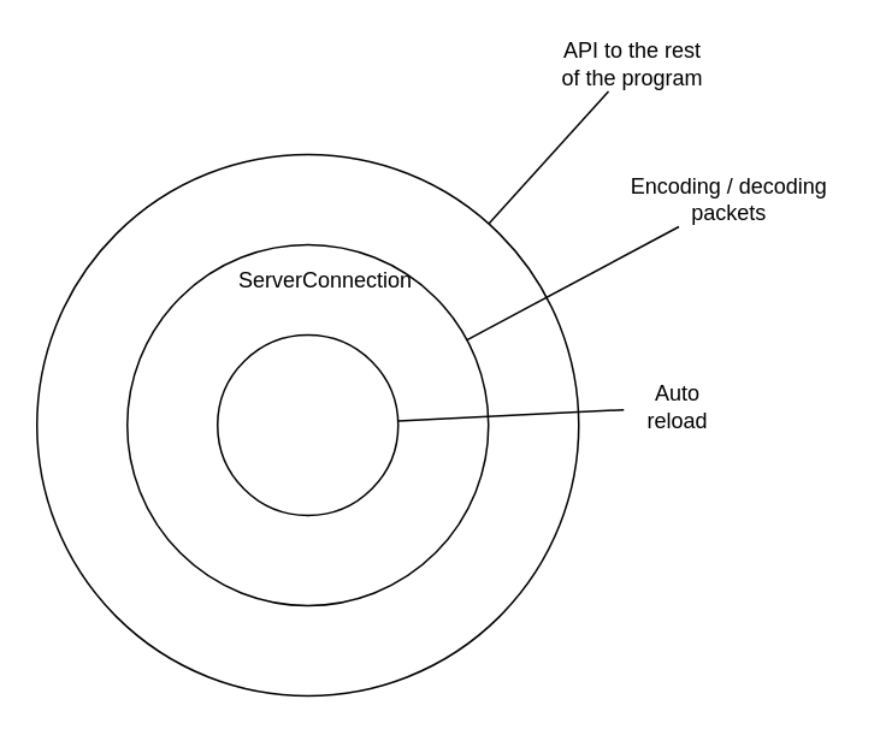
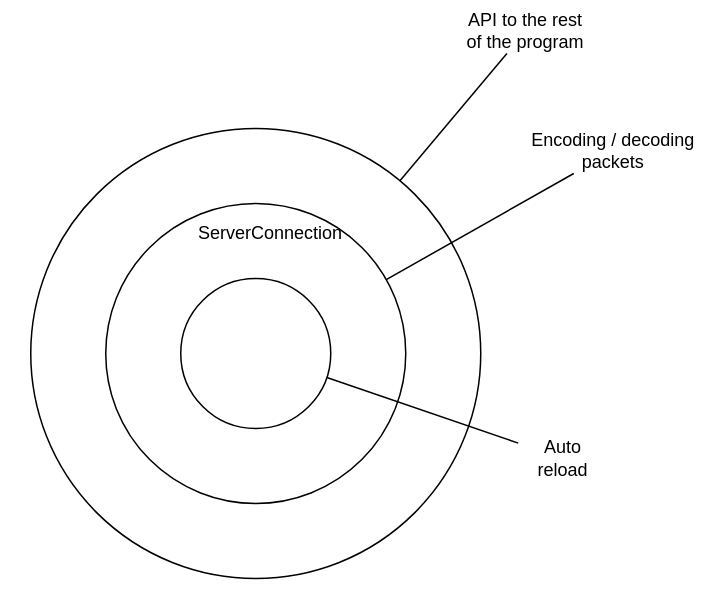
  <mxCell id="0" />
  <mxCell id="1" parent="0" />
  <mxCell id="2" value="" style="ellipse;whiteSpace=wrap;html=1;aspect=fixed;" vertex="1" parent="1"><mxGeometry x="20" y="85" width="300" height="300" as="geometry" /></mxCell>
  <mxCell id="3" value="" style="ellipse;whiteSpace=wrap;html=1;aspect=fixed;" vertex="1" parent="1"><mxGeometry x="70" y="135" width="200" height="200" as="geometry" /></mxCell>
  <mxCell id="4" value="" style="ellipse;whiteSpace=wrap;html=1;aspect=fixed;" vertex="1" parent="1"><mxGeometry x="120" y="185" width="100" height="100" as="geometry" /></mxCell>
  <mxCell id="5" value="ServerConnection" style="text;html=1;align=center;verticalAlign=middle;whiteSpace=wrap;rounded=0;" vertex="1" parent="1"><mxGeometry x="150" y="140" width="60" height="30" as="geometry" /></mxCell>
  <mxCell id="6" value="" style="endArrow=none;html=1;rounded=0;" edge="1" parent="1" source="2" target="7"><mxGeometry width="50" height="50" relative="1" as="geometry"><mxPoint x="285" y="195" as="sourcePoint" /><mxPoint x="335" y="35" as="targetPoint" /></mxGeometry></mxCell>
- <mxCell id="7" value="API to the rest of the program" style="text;html=1;align=center;verticalAlign=middle;whiteSpace=wrap;rounded=0;" vertex="1" parent="1"><mxGeometry x="305" y="20" width="90" height="30" as="geometry" /></mxCell>
+ <mxCell id="7" value="API to the rest of the program" style="text;html=1;align=center;verticalAlign=middle;whiteSpace=wrap;rounded=0;" vertex="1" parent="1"><mxGeometry x="305" y="5" width="90" height="30" as="geometry" /></mxCell>
  <mxCell id="8" value="" style="endArrow=none;html=1;rounded=0;" edge="1" parent="1" source="4" target="9"><mxGeometry width="50" height="50" relative="1" as="geometry"><mxPoint x="285" y="195" as="sourcePoint" /><mxPoint x="375" y="225" as="targetPoint" /></mxGeometry></mxCell>
- <mxCell id="9" value="Auto reload" style="text;html=1;align=center;verticalAlign=middle;whiteSpace=wrap;rounded=0;" vertex="1" parent="1"><mxGeometry x="345" y="210" width="60" height="30" as="geometry" /></mxCell>
+ <mxCell id="9" value="Auto reload" style="text;html=1;align=center;verticalAlign=middle;whiteSpace=wrap;rounded=0;" vertex="1" parent="1"><mxGeometry x="345" y="290" width="60" height="30" as="geometry" /></mxCell>
  <mxCell id="10" value="" style="endArrow=none;html=1;rounded=0;" edge="1" parent="1" source="3" target="11"><mxGeometry width="50" height="50" relative="1" as="geometry"><mxPoint x="285" y="195" as="sourcePoint" /><mxPoint x="375" y="145" as="targetPoint" /></mxGeometry></mxCell>
- <mxCell id="11" value="Encoding /&amp;nbsp;&lt;span style=&quot;background-color: initial;&quot;&gt;decoding packets&lt;/span&gt;" style="text;html=1;align=center;verticalAlign=middle;whiteSpace=wrap;rounded=0;" vertex="1" parent="1"><mxGeometry x="345" y="95" width="117" height="30" as="geometry" /></mxCell>
+ <mxCell id="11" value="Encoding /&amp;nbsp;&lt;span style=&quot;background-color: initial;&quot;&gt;decoding packets&lt;/span&gt;" style="text;html=1;align=center;verticalAlign=middle;whiteSpace=wrap;rounded=0;" vertex="1" parent="1"><mxGeometry x="350" y="85" width="117" height="30" as="geometry" /></mxCell>
